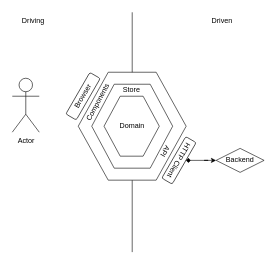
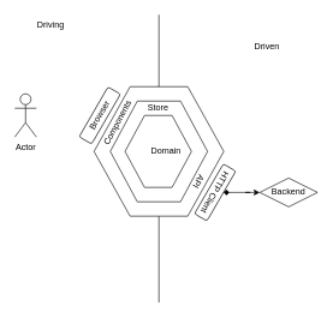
  <mxCell id="0" />
  <mxCell id="1" parent="0" />
  <mxCell id="2" value="" style="endArrow=none;html=1;rounded=0;" edge="1" parent="1"><mxGeometry width="50" height="50" relative="1" as="geometry"><mxPoint x="220" y="420" as="sourcePoint" /><mxPoint x="220" y="20" as="targetPoint" /></mxGeometry></mxCell>
  <mxCell id="3" value="" style="shape=hexagon;perimeter=hexagonPerimeter2;whiteSpace=wrap;html=1;fixedSize=1;size=50;" vertex="1" parent="1"><mxGeometry x="130" y="120" width="180" height="180" as="geometry" /></mxCell>
- <mxCell id="4" value="Driving" style="text;html=1;strokeColor=none;fillColor=none;align=center;verticalAlign=middle;whiteSpace=wrap;rounded=0;" vertex="1" parent="1"><mxGeometry x="25" y="20" width="60" height="30" as="geometry" /></mxCell>
- <mxCell id="5" value="Driven" style="text;html=1;strokeColor=none;fillColor=none;align=center;verticalAlign=middle;whiteSpace=wrap;rounded=0;" vertex="1" parent="1"><mxGeometry x="340" y="20" width="60" height="30" as="geometry" /></mxCell>
+ <mxCell id="4" value="Driving" style="text;html=1;strokeColor=none;fillColor=none;align=center;verticalAlign=middle;whiteSpace=wrap;rounded=0;" vertex="1" parent="1"><mxGeometry x="40" y="20" width="60" height="30" as="geometry" /></mxCell>
+ <mxCell id="5" value="Driven" style="text;html=1;strokeColor=none;fillColor=none;align=center;verticalAlign=middle;whiteSpace=wrap;rounded=0;" vertex="1" parent="1"><mxGeometry x="340" y="50" width="60" height="30" as="geometry" /></mxCell>
  <mxCell id="6" value="" style="shape=hexagon;perimeter=hexagonPerimeter2;whiteSpace=wrap;html=1;fixedSize=1;size=37.5;" vertex="1" parent="1"><mxGeometry x="152.5" y="140" width="135" height="140" as="geometry" /></mxCell>
  <mxCell id="7" value="" style="shape=hexagon;perimeter=hexagonPerimeter2;whiteSpace=wrap;html=1;fixedSize=1;size=27;" vertex="1" parent="1"><mxGeometry x="173" y="160" width="92.19" height="100" as="geometry" /></mxCell>
  <mxCell id="8" value="Store" style="text;html=1;strokeColor=none;fillColor=none;align=center;verticalAlign=middle;whiteSpace=wrap;rounded=0;rotation=0;" vertex="1" parent="1"><mxGeometry x="189.1" y="134" width="60" height="30" as="geometry" /></mxCell>
- <mxCell id="9" value="Domain" style="text;html=1;strokeColor=none;fillColor=none;align=center;verticalAlign=middle;whiteSpace=wrap;rounded=0;" vertex="1" parent="1"><mxGeometry x="190.1" y="195" width="60" height="30" as="geometry" /></mxCell>
- <mxCell id="10" value="Actor" style="shape=umlActor;verticalLabelPosition=bottom;verticalAlign=top;html=1;outlineConnect=0;" vertex="1" parent="1"><mxGeometry x="20" y="130" width="45" height="90" as="geometry" /></mxCell>
+ <mxCell id="9" value="Domain" style="text;html=1;strokeColor=none;fillColor=none;align=center;verticalAlign=middle;whiteSpace=wrap;rounded=0;" vertex="1" parent="1"><mxGeometry x="200.1" y="195" width="60" height="30" as="geometry" /></mxCell>
+ <mxCell id="10" value="Actor" style="shape=umlActor;verticalLabelPosition=bottom;verticalAlign=top;html=1;outlineConnect=0;" vertex="1" parent="1"><mxGeometry x="20" y="130" width="30" height="60" as="geometry" /></mxCell>
  <mxCell id="11" value="Browser" style="rounded=1;whiteSpace=wrap;html=1;rotation=-60;" vertex="1" parent="1"><mxGeometry x="98" y="150" width="80" height="20" as="geometry" /></mxCell>
  <mxCell id="12" value="HTTP Client" style="rounded=1;whiteSpace=wrap;html=1;rotation=-240;" vertex="1" parent="1"><mxGeometry x="258" y="257" width="80" height="20" as="geometry" /></mxCell>
  <mxCell id="13" value="Components" style="text;html=1;strokeColor=none;fillColor=none;align=center;verticalAlign=middle;whiteSpace=wrap;rounded=0;rotation=298;" vertex="1" parent="1"><mxGeometry x="133" y="155" width="60" height="30" as="geometry" /></mxCell>
  <mxCell id="14" style="rounded=0;orthogonalLoop=1;jettySize=auto;html=1;edgeStyle=orthogonalEdgeStyle;jumpStyle=none;startArrow=classic;startFill=1;endArrow=diamond;" edge="1" parent="1" source="15" target="12"><mxGeometry relative="1" as="geometry" /></mxCell>
  <mxCell id="15" value="Backend" style="rhombus;whiteSpace=wrap;html=1;" vertex="1" parent="1"><mxGeometry x="360" y="247" width="80" height="40" as="geometry" /></mxCell>
  <mxCell id="16" value="API" style="text;html=1;strokeColor=none;fillColor=none;align=center;verticalAlign=middle;whiteSpace=wrap;rounded=0;rotation=120;" vertex="1" parent="1"><mxGeometry x="245" y="237" width="60" height="30" as="geometry" /></mxCell>
